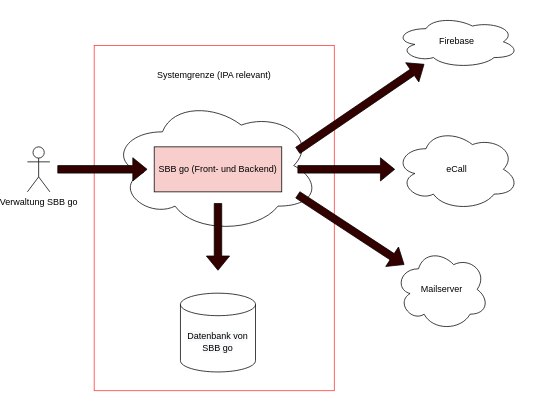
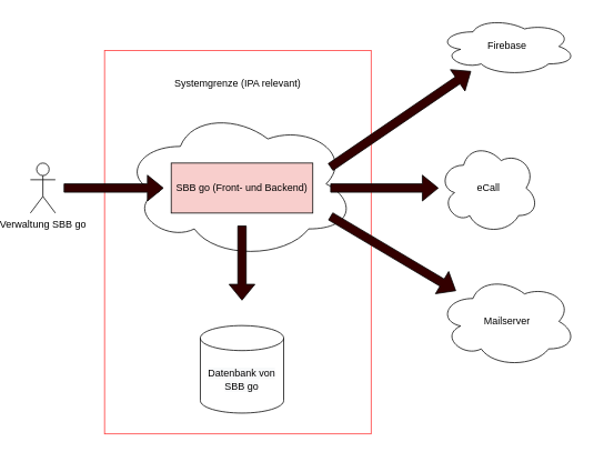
  <mxCell id="0" />
  <mxCell id="1" parent="0" />
  <mxCell id="2" value="Verwaltung SBB go" style="shape=umlActor;verticalLabelPosition=bottom;verticalAlign=top;html=1;outlineConnect=0;" parent="1" vertex="1"><mxGeometry x="20" y="195" width="30" height="60" as="geometry" /></mxCell>
  <mxCell id="3" value="" style="rounded=0;whiteSpace=wrap;html=1;strokeColor=#FF3333;" parent="1" vertex="1"><mxGeometry x="109" y="60" width="320" height="460" as="geometry" /></mxCell>
  <mxCell id="4" value="Systemgrenze (IPA relevant)" style="text;html=1;strokeColor=none;fillColor=none;align=center;verticalAlign=middle;whiteSpace=wrap;rounded=0;" parent="1" vertex="1"><mxGeometry x="184" y="90" width="170" height="20" as="geometry" /></mxCell>
  <mxCell id="5" style="edgeStyle=orthogonalEdgeStyle;rounded=0;orthogonalLoop=1;jettySize=auto;html=1;exitX=0.5;exitY=1;exitDx=0;exitDy=0;" parent="1" edge="1"><mxGeometry relative="1" as="geometry"><mxPoint x="214" y="480" as="sourcePoint" /><mxPoint x="214" y="480" as="targetPoint" /></mxGeometry></mxCell>
  <mxCell id="6" value="" style="ellipse;shape=cloud;whiteSpace=wrap;html=1;" parent="1" vertex="1"><mxGeometry x="130" y="130" width="280" height="180" as="geometry" /></mxCell>
  <mxCell id="7" value="SBB go (Front- und Backend)" style="rounded=0;whiteSpace=wrap;html=1;fillColor=#f8cecc;" parent="1" vertex="1"><mxGeometry x="189" y="195" width="170" height="60" as="geometry" /></mxCell>
  <mxCell id="8" value="&lt;div&gt;&lt;span&gt;Firebase&lt;/span&gt;&lt;/div&gt;" style="ellipse;shape=cloud;whiteSpace=wrap;html=1;align=center;" parent="1" vertex="1"><mxGeometry x="510" y="20" width="165" height="70" as="geometry" /></mxCell>
- <mxCell id="9" value="eCall" style="ellipse;shape=cloud;whiteSpace=wrap;html=1;" parent="1" vertex="1"><mxGeometry x="510" y="170" width="165" height="110" as="geometry" /></mxCell>
- <mxCell id="10" value="Mailserver" style="ellipse;shape=cloud;whiteSpace=wrap;html=1;" parent="1" vertex="1"><mxGeometry x="510" y="330" width="125" height="110" as="geometry" /></mxCell>
+ <mxCell id="9" value="eCall" style="ellipse;shape=cloud;whiteSpace=wrap;html=1;" parent="1" vertex="1"><mxGeometry x="510" y="170" width="120" height="110" as="geometry" /></mxCell>
+ <mxCell id="10" value="Mailserver" style="ellipse;shape=cloud;whiteSpace=wrap;html=1;" parent="1" vertex="1"><mxGeometry x="510" y="330" width="165" height="110" as="geometry" /></mxCell>
  <mxCell id="11" value="" style="shape=flexArrow;endArrow=classic;html=1;fillColor=#330000;" parent="1" edge="1"><mxGeometry width="50" height="50" relative="1" as="geometry"><mxPoint x="60" y="225" as="sourcePoint" /><mxPoint x="180" y="225" as="targetPoint" /></mxGeometry></mxCell>
  <mxCell id="12" value="" style="shape=flexArrow;endArrow=classic;html=1;fillColor=#330000;" parent="1" edge="1"><mxGeometry width="50" height="50" relative="1" as="geometry"><mxPoint x="274" y="270" as="sourcePoint" /><mxPoint x="274" y="360" as="targetPoint" /></mxGeometry></mxCell>
  <mxCell id="13" value="" style="shape=flexArrow;endArrow=classic;html=1;fillColor=#330000;" parent="1" edge="1" target="8"><mxGeometry width="50" height="50" relative="1" as="geometry"><mxPoint x="380" y="200" as="sourcePoint" /><mxPoint x="461" y="150" as="targetPoint" /></mxGeometry></mxCell>
  <mxCell id="14" value="" style="shape=flexArrow;endArrow=classic;html=1;fillColor=#330000;" parent="1" edge="1" target="9"><mxGeometry width="50" height="50" relative="1" as="geometry"><mxPoint x="380" y="225" as="sourcePoint" /><mxPoint x="462" y="255" as="targetPoint" /></mxGeometry></mxCell>
  <mxCell id="15" value="&lt;meta charset=&quot;utf-8&quot;&gt;&lt;span style=&quot;color: rgb(0, 0, 0); font-family: helvetica; font-size: 12px; font-style: normal; font-weight: 400; letter-spacing: normal; text-align: center; text-indent: 0px; text-transform: none; word-spacing: 0px; background-color: rgb(248, 249, 250); display: inline; float: none;&quot;&gt;Datenbank von SBB go&lt;/span&gt;" style="shape=cylinder3;whiteSpace=wrap;html=1;boundedLbl=1;backgroundOutline=1;size=15;" vertex="1" parent="1"><mxGeometry x="224" y="390" width="100" height="105" as="geometry" /></mxCell>
  <mxCell id="16" value="" style="shape=flexArrow;endArrow=classic;html=1;fillColor=#330000;" edge="1" parent="1" target="10"><mxGeometry width="50" height="50" relative="1" as="geometry"><mxPoint x="380" y="258.75" as="sourcePoint" /><mxPoint x="530.458" y="170.002" as="targetPoint" /></mxGeometry></mxCell>
